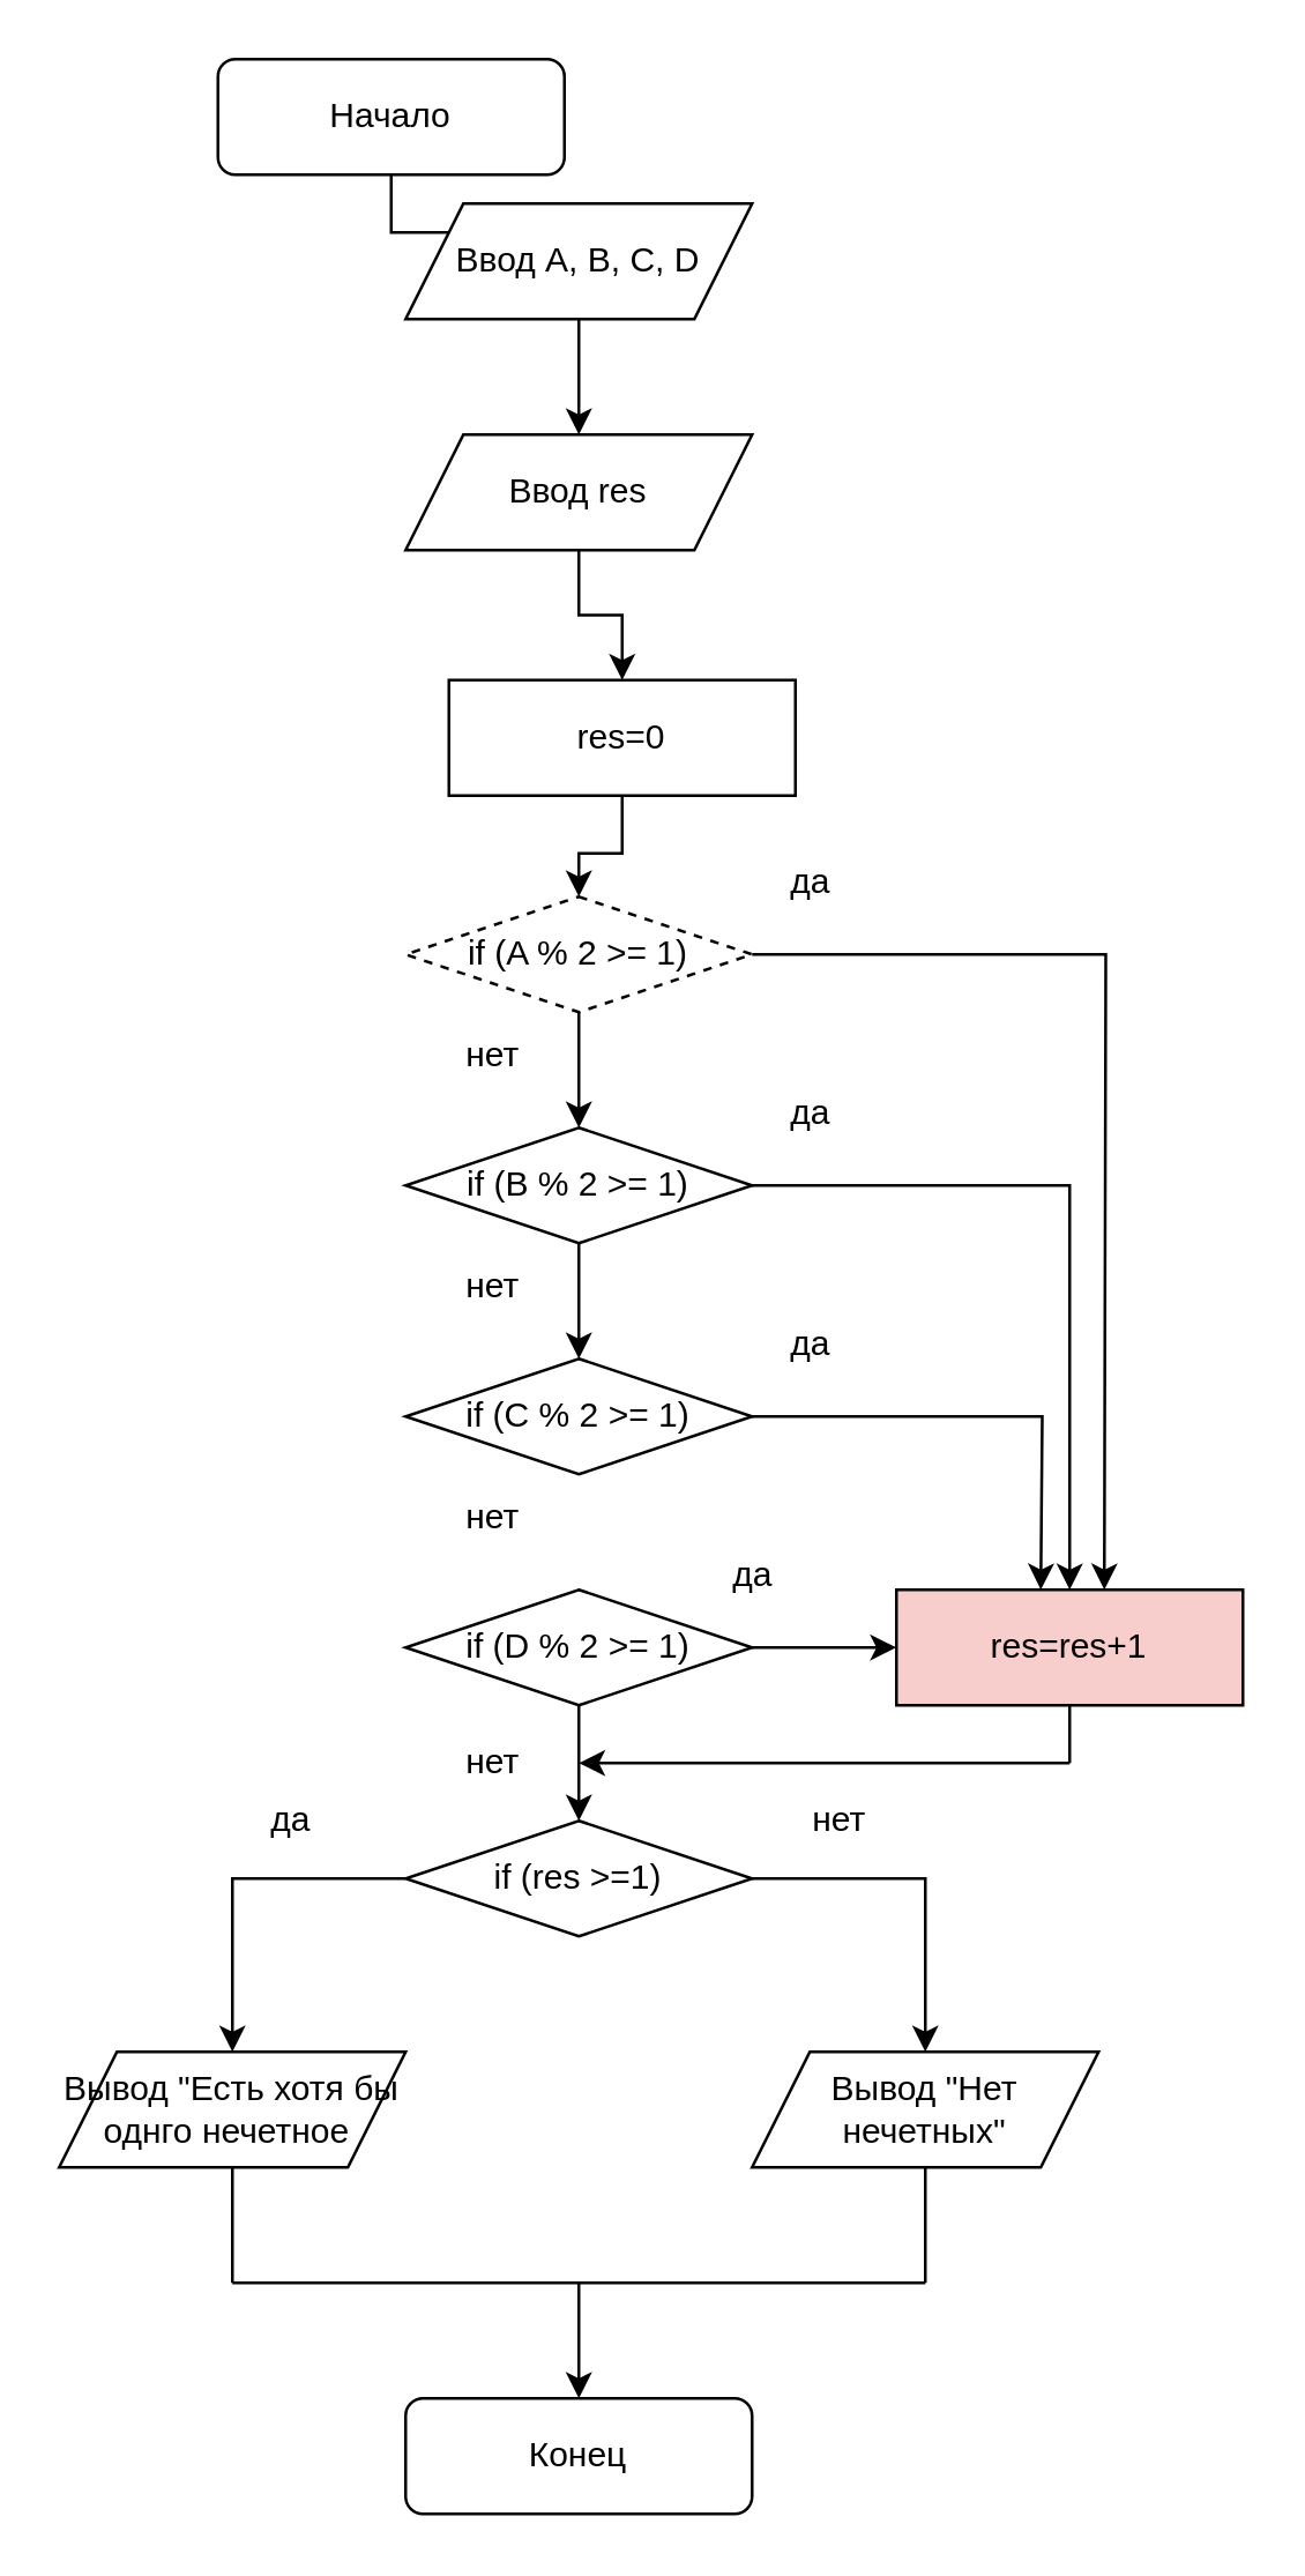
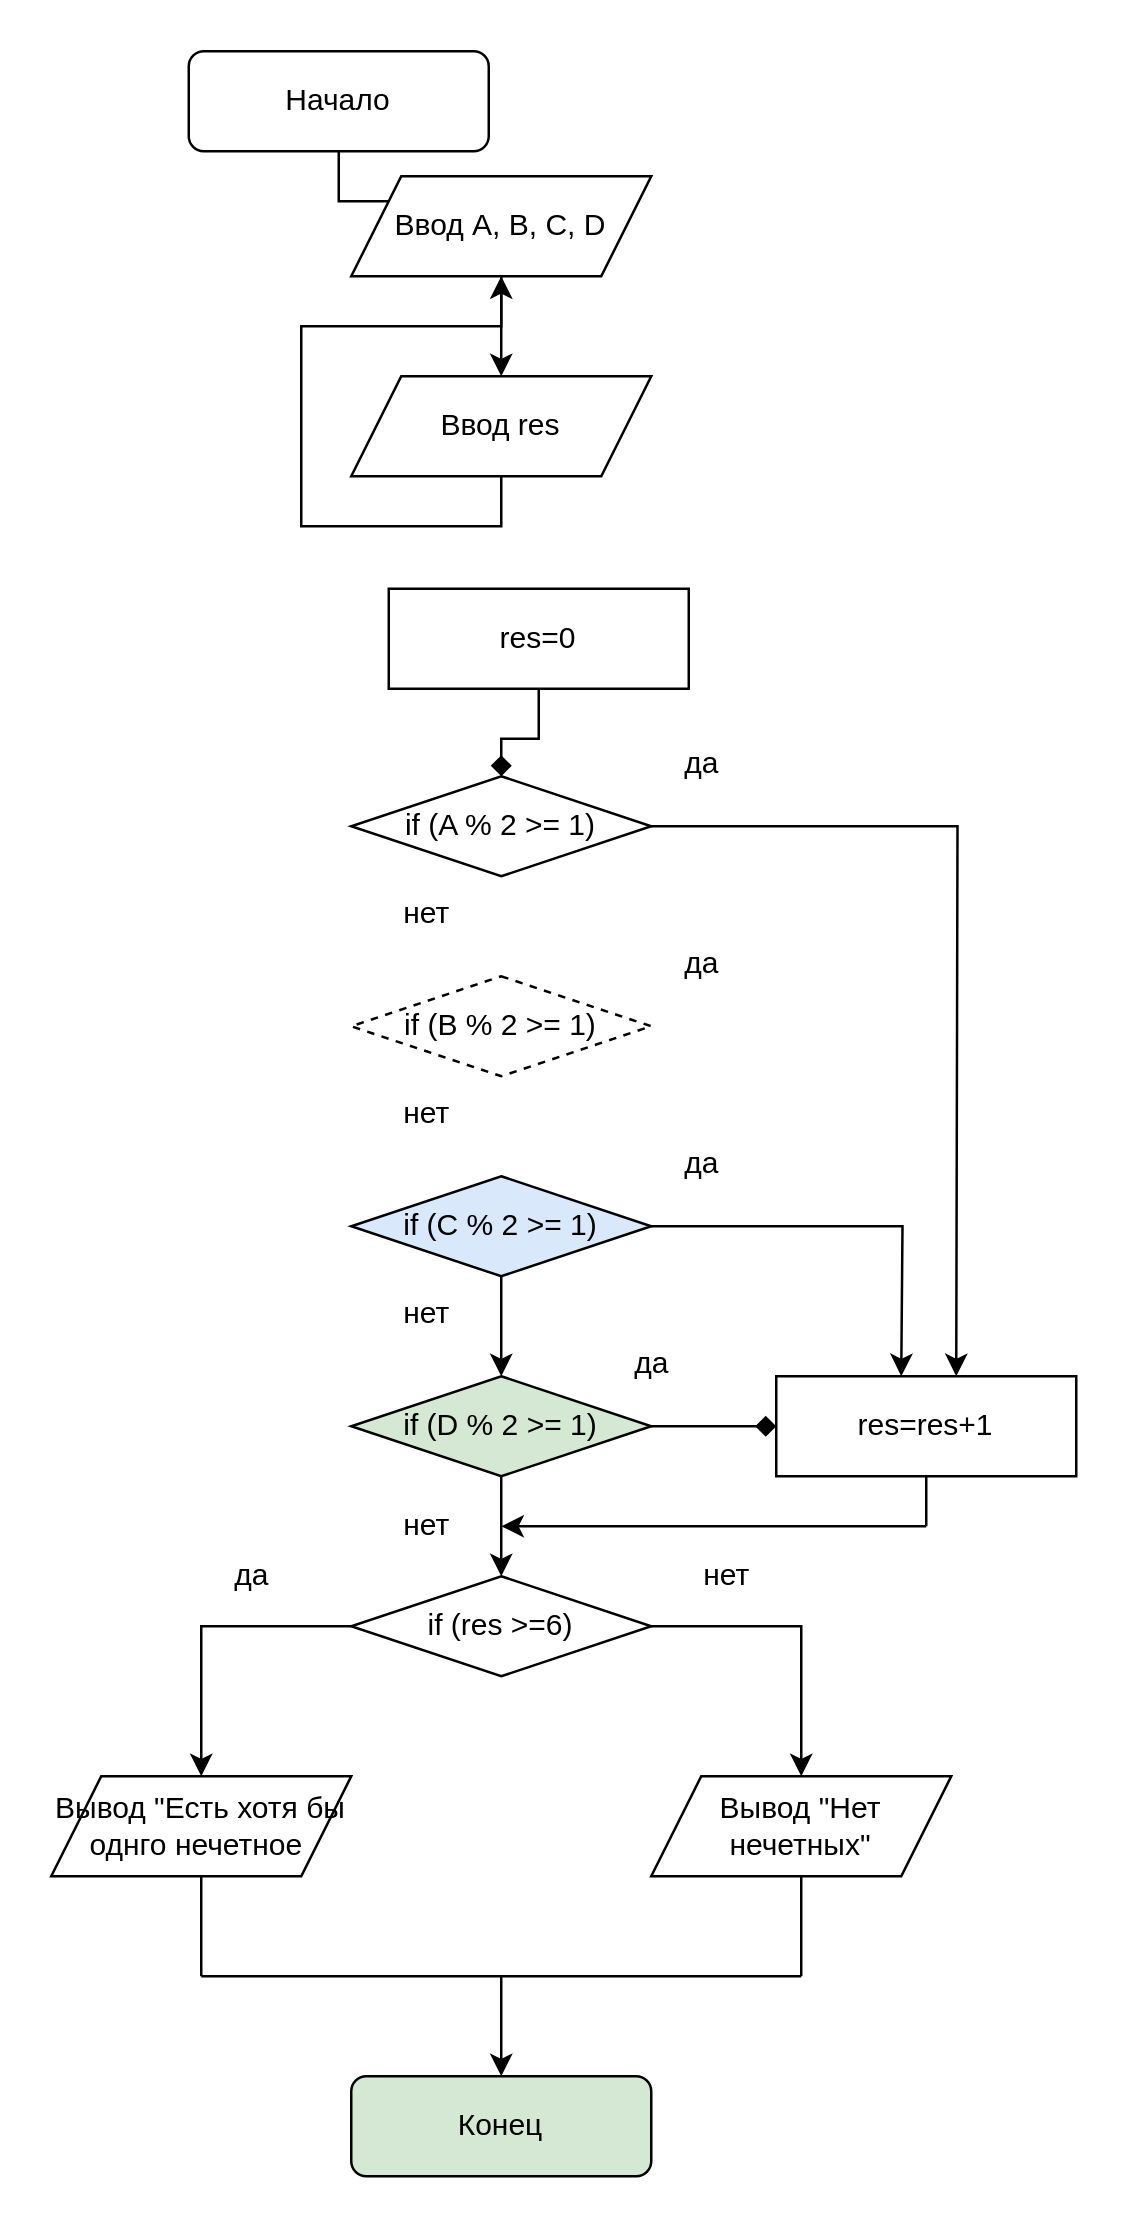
  <mxCell id="0" />
  <mxCell id="1" parent="0" />
  <mxCell id="2" style="edgeStyle=orthogonalEdgeStyle;rounded=0;orthogonalLoop=1;jettySize=auto;html=1;exitX=0.5;exitY=1;exitDx=0;exitDy=0;" parent="1" source="3" edge="1"><mxGeometry relative="1" as="geometry"><mxPoint x="200" y="70" as="targetPoint" /></mxGeometry></mxCell>
  <mxCell id="3" value="Начало" style="rounded=1;whiteSpace=wrap;html=1;fontSize=12;glass=0;strokeWidth=1;shadow=0;" parent="1" vertex="1"><mxGeometry x="75" y="20" width="120" height="40" as="geometry" /></mxCell>
  <mxCell id="4" style="edgeStyle=orthogonalEdgeStyle;rounded=0;orthogonalLoop=1;jettySize=auto;html=1;exitX=0.5;exitY=1;exitDx=0;exitDy=0;" parent="1" source="5" edge="1"><mxGeometry relative="1" as="geometry"><mxPoint x="200" y="150" as="targetPoint" /></mxGeometry></mxCell>
  <mxCell id="5" value="Ввод A, B, C, D" style="shape=parallelogram;perimeter=parallelogramPerimeter;whiteSpace=wrap;html=1;fixedSize=1;" parent="1" vertex="1"><mxGeometry x="140" y="70" width="120" height="40" as="geometry" /></mxCell>
- <mxCell id="6" style="edgeStyle=orthogonalEdgeStyle;rounded=0;orthogonalLoop=1;jettySize=auto;html=1;exitX=0.5;exitY=1;exitDx=0;exitDy=0;" parent="1" source="7" target="9" edge="1"><mxGeometry relative="1" as="geometry"><mxPoint x="200" y="230" as="targetPoint" /></mxGeometry></mxCell>
+ <mxCell id="6" style="edgeStyle=orthogonalEdgeStyle;rounded=0;orthogonalLoop=1;jettySize=auto;html=1;exitX=0.5;exitY=1;exitDx=0;exitDy=0;" parent="1" source="7" target="5" edge="1"><mxGeometry relative="1" as="geometry"><mxPoint x="200" y="230" as="targetPoint" /></mxGeometry></mxCell>
  <mxCell id="7" value="Ввод res" style="shape=parallelogram;perimeter=parallelogramPerimeter;whiteSpace=wrap;html=1;fixedSize=1;" parent="1" vertex="1"><mxGeometry x="140" y="150" width="120" height="40" as="geometry" /></mxCell>
- <mxCell id="8" style="edgeStyle=orthogonalEdgeStyle;rounded=0;orthogonalLoop=1;jettySize=auto;html=1;exitX=0.5;exitY=1;exitDx=0;exitDy=0;" parent="1" source="9" target="12" edge="1"><mxGeometry relative="1" as="geometry"><mxPoint x="200" y="310" as="targetPoint" /></mxGeometry></mxCell>
+ <mxCell id="8" style="edgeStyle=orthogonalEdgeStyle;rounded=0;orthogonalLoop=1;jettySize=auto;html=1;exitX=0.5;exitY=1;exitDx=0;exitDy=0;endArrow=diamond;" parent="1" source="9" target="12" edge="1"><mxGeometry relative="1" as="geometry"><mxPoint x="200" y="310" as="targetPoint" /></mxGeometry></mxCell>
  <mxCell id="9" value="res=0" style="rounded=0;whiteSpace=wrap;html=1;" parent="1" vertex="1"><mxGeometry x="155" y="235" width="120" height="40" as="geometry" /></mxCell>
- <mxCell id="10" style="edgeStyle=orthogonalEdgeStyle;rounded=0;orthogonalLoop=1;jettySize=auto;html=1;exitX=0.5;exitY=1;exitDx=0;exitDy=0;entryX=0.5;entryY=0;entryDx=0;entryDy=0;" parent="1" source="12" target="16" edge="1"><mxGeometry relative="1" as="geometry" /></mxCell>
  <mxCell id="11" style="edgeStyle=orthogonalEdgeStyle;rounded=0;orthogonalLoop=1;jettySize=auto;html=1;exitX=1;exitY=0.5;exitDx=0;exitDy=0;" parent="1" source="12" edge="1"><mxGeometry relative="1" as="geometry"><mxPoint x="382" y="550" as="targetPoint" /></mxGeometry></mxCell>
- <mxCell id="12" value="if (A % 2 &amp;gt;= 1)" style="rhombus;whiteSpace=wrap;html=1;dashed=1;" parent="1" vertex="1"><mxGeometry x="140" y="310" width="120" height="40" as="geometry" /></mxCell>
- <mxCell id="13" value="res=res+1" style="rounded=0;whiteSpace=wrap;html=1;fillColor=#f8cecc;" parent="1" vertex="1"><mxGeometry x="310" y="550" width="120" height="40" as="geometry" /></mxCell>
- <mxCell id="14" style="edgeStyle=orthogonalEdgeStyle;rounded=0;orthogonalLoop=1;jettySize=auto;html=1;exitX=0.5;exitY=1;exitDx=0;exitDy=0;entryX=0.5;entryY=0;entryDx=0;entryDy=0;" parent="1" source="16" target="19" edge="1"><mxGeometry relative="1" as="geometry" /></mxCell>
- <mxCell id="15" style="edgeStyle=orthogonalEdgeStyle;rounded=0;orthogonalLoop=1;jettySize=auto;html=1;exitX=1;exitY=0.5;exitDx=0;exitDy=0;entryX=0.5;entryY=0;entryDx=0;entryDy=0;" parent="1" source="16" target="13" edge="1"><mxGeometry relative="1" as="geometry" /></mxCell>
- <mxCell id="16" value="if (B % 2 &amp;gt;= 1)" style="rhombus;whiteSpace=wrap;html=1;" parent="1" vertex="1"><mxGeometry x="140" y="390" width="120" height="40" as="geometry" /></mxCell>
+ <mxCell id="12" value="if (A % 2 &amp;gt;= 1)" style="rhombus;whiteSpace=wrap;html=1;" parent="1" vertex="1"><mxGeometry x="140" y="310" width="120" height="40" as="geometry" /></mxCell>
+ <mxCell id="13" value="res=res+1" style="rounded=0;whiteSpace=wrap;html=1;" parent="1" vertex="1"><mxGeometry x="310" y="550" width="120" height="40" as="geometry" /></mxCell>
+ <mxCell id="16" value="if (B % 2 &amp;gt;= 1)" style="rhombus;whiteSpace=wrap;html=1;dashed=1;" parent="1" vertex="1"><mxGeometry x="140" y="390" width="120" height="40" as="geometry" /></mxCell>
+ <mxCell id="17" style="edgeStyle=orthogonalEdgeStyle;rounded=0;orthogonalLoop=1;jettySize=auto;html=1;exitX=0.5;exitY=1;exitDx=0;exitDy=0;entryX=0.5;entryY=0;entryDx=0;entryDy=0;" parent="1" source="19" target="22" edge="1"><mxGeometry relative="1" as="geometry" /></mxCell>
  <mxCell id="18" style="edgeStyle=orthogonalEdgeStyle;rounded=0;orthogonalLoop=1;jettySize=auto;html=1;exitX=1;exitY=0.5;exitDx=0;exitDy=0;" parent="1" source="19" edge="1"><mxGeometry relative="1" as="geometry"><mxPoint x="360" y="550" as="targetPoint" /></mxGeometry></mxCell>
- <mxCell id="19" value="if (C % 2 &amp;gt;= 1)" style="rhombus;whiteSpace=wrap;html=1;" parent="1" vertex="1"><mxGeometry x="140" y="470" width="120" height="40" as="geometry" /></mxCell>
- <mxCell id="20" style="edgeStyle=orthogonalEdgeStyle;rounded=0;orthogonalLoop=1;jettySize=auto;html=1;exitX=1;exitY=0.5;exitDx=0;exitDy=0;entryX=0;entryY=0.5;entryDx=0;entryDy=0;" parent="1" source="22" target="13" edge="1"><mxGeometry relative="1" as="geometry" /></mxCell>
+ <mxCell id="19" value="if (C % 2 &amp;gt;= 1)" style="rhombus;whiteSpace=wrap;html=1;fillColor=#dae8fc;" parent="1" vertex="1"><mxGeometry x="140" y="470" width="120" height="40" as="geometry" /></mxCell>
+ <mxCell id="20" style="edgeStyle=orthogonalEdgeStyle;rounded=0;orthogonalLoop=1;jettySize=auto;html=1;exitX=1;exitY=0.5;exitDx=0;exitDy=0;entryX=0;entryY=0.5;entryDx=0;entryDy=0;endArrow=diamond;" parent="1" source="22" target="13" edge="1"><mxGeometry relative="1" as="geometry" /></mxCell>
  <mxCell id="21" style="edgeStyle=orthogonalEdgeStyle;rounded=0;orthogonalLoop=1;jettySize=auto;html=1;exitX=0.5;exitY=1;exitDx=0;exitDy=0;" parent="1" source="22" edge="1"><mxGeometry relative="1" as="geometry"><mxPoint x="200" y="630" as="targetPoint" /></mxGeometry></mxCell>
- <mxCell id="22" value="if (D % 2 &amp;gt;= 1)" style="rhombus;whiteSpace=wrap;html=1;" parent="1" vertex="1"><mxGeometry x="140" y="550" width="120" height="40" as="geometry" /></mxCell>
+ <mxCell id="22" value="if (D % 2 &amp;gt;= 1)" style="rhombus;whiteSpace=wrap;html=1;fillColor=#d5e8d4;" parent="1" vertex="1"><mxGeometry x="140" y="550" width="120" height="40" as="geometry" /></mxCell>
  <mxCell id="23" value="" style="endArrow=none;html=1;rounded=0;entryX=0.5;entryY=1;entryDx=0;entryDy=0;" parent="1" target="13" edge="1"><mxGeometry width="50" height="50" relative="1" as="geometry"><mxPoint x="370" y="610" as="sourcePoint" /><mxPoint x="380" y="470" as="targetPoint" /></mxGeometry></mxCell>
  <mxCell id="24" value="" style="endArrow=classic;html=1;rounded=0;" parent="1" edge="1"><mxGeometry width="50" height="50" relative="1" as="geometry"><mxPoint x="370" y="610" as="sourcePoint" /><mxPoint x="200" y="610" as="targetPoint" /></mxGeometry></mxCell>
  <mxCell id="25" style="edgeStyle=orthogonalEdgeStyle;rounded=0;orthogonalLoop=1;jettySize=auto;html=1;exitX=0;exitY=0.5;exitDx=0;exitDy=0;" parent="1" source="27" target="28" edge="1"><mxGeometry relative="1" as="geometry" /></mxCell>
  <mxCell id="26" style="edgeStyle=orthogonalEdgeStyle;rounded=0;orthogonalLoop=1;jettySize=auto;html=1;exitX=1;exitY=0.5;exitDx=0;exitDy=0;entryX=0.5;entryY=0;entryDx=0;entryDy=0;" parent="1" source="27" target="29" edge="1"><mxGeometry relative="1" as="geometry" /></mxCell>
- <mxCell id="27" value="if (res &amp;gt;=1)" style="rhombus;whiteSpace=wrap;html=1;" parent="1" vertex="1"><mxGeometry x="140" y="630" width="120" height="40" as="geometry" /></mxCell>
+ <mxCell id="27" value="if (res &amp;gt;=6)" style="rhombus;whiteSpace=wrap;html=1;" parent="1" vertex="1"><mxGeometry x="140" y="630" width="120" height="40" as="geometry" /></mxCell>
  <mxCell id="28" value="Вывод &quot;Есть хотя бы однго нечетное&amp;nbsp;" style="shape=parallelogram;perimeter=parallelogramPerimeter;whiteSpace=wrap;html=1;fixedSize=1;" parent="1" vertex="1"><mxGeometry x="20" y="710" width="120" height="40" as="geometry" /></mxCell>
  <mxCell id="29" value="Вывод &quot;Нет нечетных&quot;" style="shape=parallelogram;perimeter=parallelogramPerimeter;whiteSpace=wrap;html=1;fixedSize=1;" parent="1" vertex="1"><mxGeometry x="260" y="710" width="120" height="40" as="geometry" /></mxCell>
  <mxCell id="30" value="" style="endArrow=none;html=1;rounded=0;exitX=0.5;exitY=1;exitDx=0;exitDy=0;" parent="1" source="29" edge="1"><mxGeometry width="50" height="50" relative="1" as="geometry"><mxPoint x="326" y="711" as="sourcePoint" /><mxPoint x="320" y="790" as="targetPoint" /></mxGeometry></mxCell>
  <mxCell id="31" value="" style="endArrow=none;html=1;rounded=0;exitX=0.5;exitY=1;exitDx=0;exitDy=0;" parent="1" source="28" edge="1"><mxGeometry width="50" height="50" relative="1" as="geometry"><mxPoint x="330" y="710" as="sourcePoint" /><mxPoint x="80" y="790" as="targetPoint" /></mxGeometry></mxCell>
  <mxCell id="32" value="" style="endArrow=none;html=1;rounded=0;" parent="1" edge="1"><mxGeometry width="50" height="50" relative="1" as="geometry"><mxPoint x="80" y="790" as="sourcePoint" /><mxPoint x="320" y="790" as="targetPoint" /></mxGeometry></mxCell>
  <mxCell id="33" value="" style="endArrow=classic;html=1;rounded=0;" parent="1" edge="1"><mxGeometry width="50" height="50" relative="1" as="geometry"><mxPoint x="200" y="790" as="sourcePoint" /><mxPoint x="200" y="830" as="targetPoint" /></mxGeometry></mxCell>
- <mxCell id="34" value="Конец" style="rounded=1;whiteSpace=wrap;html=1;" parent="1" vertex="1"><mxGeometry x="140" y="830" width="120" height="40" as="geometry" /></mxCell>
+ <mxCell id="34" value="Конец" style="rounded=1;whiteSpace=wrap;html=1;fillColor=#d5e8d4;" parent="1" vertex="1"><mxGeometry x="140" y="830" width="120" height="40" as="geometry" /></mxCell>
  <mxCell id="35" value="да" style="text;html=1;resizable=0;autosize=1;align=center;verticalAlign=middle;points=[];fillColor=none;strokeColor=none;rounded=0;" parent="1" vertex="1"><mxGeometry x="260" y="290" width="40" height="30" as="geometry" /></mxCell>
  <mxCell id="36" value="да" style="text;html=1;resizable=0;autosize=1;align=center;verticalAlign=middle;points=[];fillColor=none;strokeColor=none;rounded=0;" parent="1" vertex="1"><mxGeometry x="260" y="370" width="40" height="30" as="geometry" /></mxCell>
  <mxCell id="37" value="да" style="text;html=1;resizable=0;autosize=1;align=center;verticalAlign=middle;points=[];fillColor=none;strokeColor=none;rounded=0;" parent="1" vertex="1"><mxGeometry x="260" y="450" width="40" height="30" as="geometry" /></mxCell>
  <mxCell id="38" value="да" style="text;html=1;resizable=0;autosize=1;align=center;verticalAlign=middle;points=[];fillColor=none;strokeColor=none;rounded=0;" parent="1" vertex="1"><mxGeometry x="240" y="530" width="40" height="30" as="geometry" /></mxCell>
  <mxCell id="39" value="нет" style="text;html=1;resizable=0;autosize=1;align=center;verticalAlign=middle;points=[];fillColor=none;strokeColor=none;rounded=0;" parent="1" vertex="1"><mxGeometry x="150" y="350" width="40" height="30" as="geometry" /></mxCell>
  <mxCell id="40" value="нет" style="text;html=1;resizable=0;autosize=1;align=center;verticalAlign=middle;points=[];fillColor=none;strokeColor=none;rounded=0;" parent="1" vertex="1"><mxGeometry x="150" y="430" width="40" height="30" as="geometry" /></mxCell>
  <mxCell id="41" value="нет" style="text;html=1;resizable=0;autosize=1;align=center;verticalAlign=middle;points=[];fillColor=none;strokeColor=none;rounded=0;" parent="1" vertex="1"><mxGeometry x="150" y="510" width="40" height="30" as="geometry" /></mxCell>
  <mxCell id="42" value="нет" style="text;html=1;resizable=0;autosize=1;align=center;verticalAlign=middle;points=[];fillColor=none;strokeColor=none;rounded=0;" parent="1" vertex="1"><mxGeometry x="150" y="595" width="40" height="30" as="geometry" /></mxCell>
  <mxCell id="43" value="да" style="text;html=1;resizable=0;autosize=1;align=center;verticalAlign=middle;points=[];fillColor=none;strokeColor=none;rounded=0;" parent="1" vertex="1"><mxGeometry x="80" y="615" width="40" height="30" as="geometry" /></mxCell>
  <mxCell id="44" value="нет" style="text;html=1;resizable=0;autosize=1;align=center;verticalAlign=middle;points=[];fillColor=none;strokeColor=none;rounded=0;" parent="1" vertex="1"><mxGeometry x="270" y="615" width="40" height="30" as="geometry" /></mxCell>
